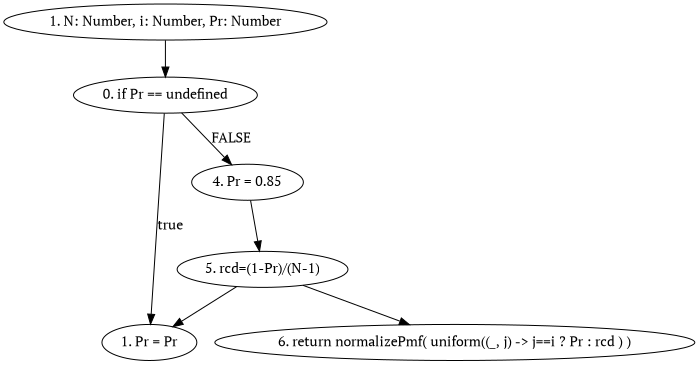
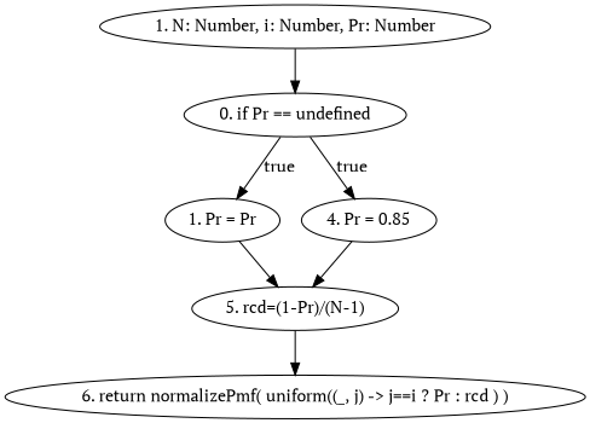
  digraph {
    fontname="PT Serif"
    node [fontname="PT Serif"]
    edge [fontname="PT Serif"]
    n1 [label="1. N: Number, i: Number, Pr: Number"]
    n2 [label="0. if Pr == undefined"]
    n3 [label="1. Pr = Pr"]
    n4 [label="4. Pr = 0.85"]
    n5 [label="5. rcd=(1-Pr)/(N-1)"]
    n6 [label="6. return normalizePmf( uniform((_, j) -> j==i ? Pr : rcd ) )"]
    n1 -> n2
    n2 -> n3 [label=true]
-   n2 -> n4 [label=FALSE]
-   n5 -> n3
+   n2 -> n4 [label=true]
+   n3 -> n5
    n4 -> n5
    n5 -> n6
  }
